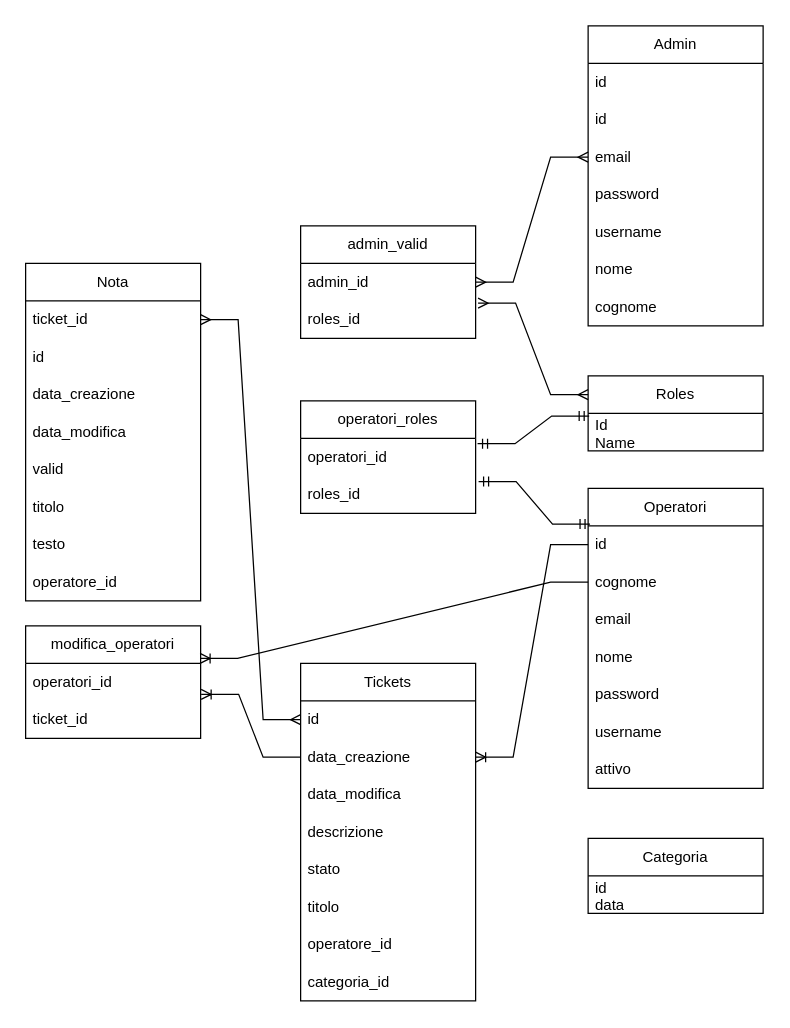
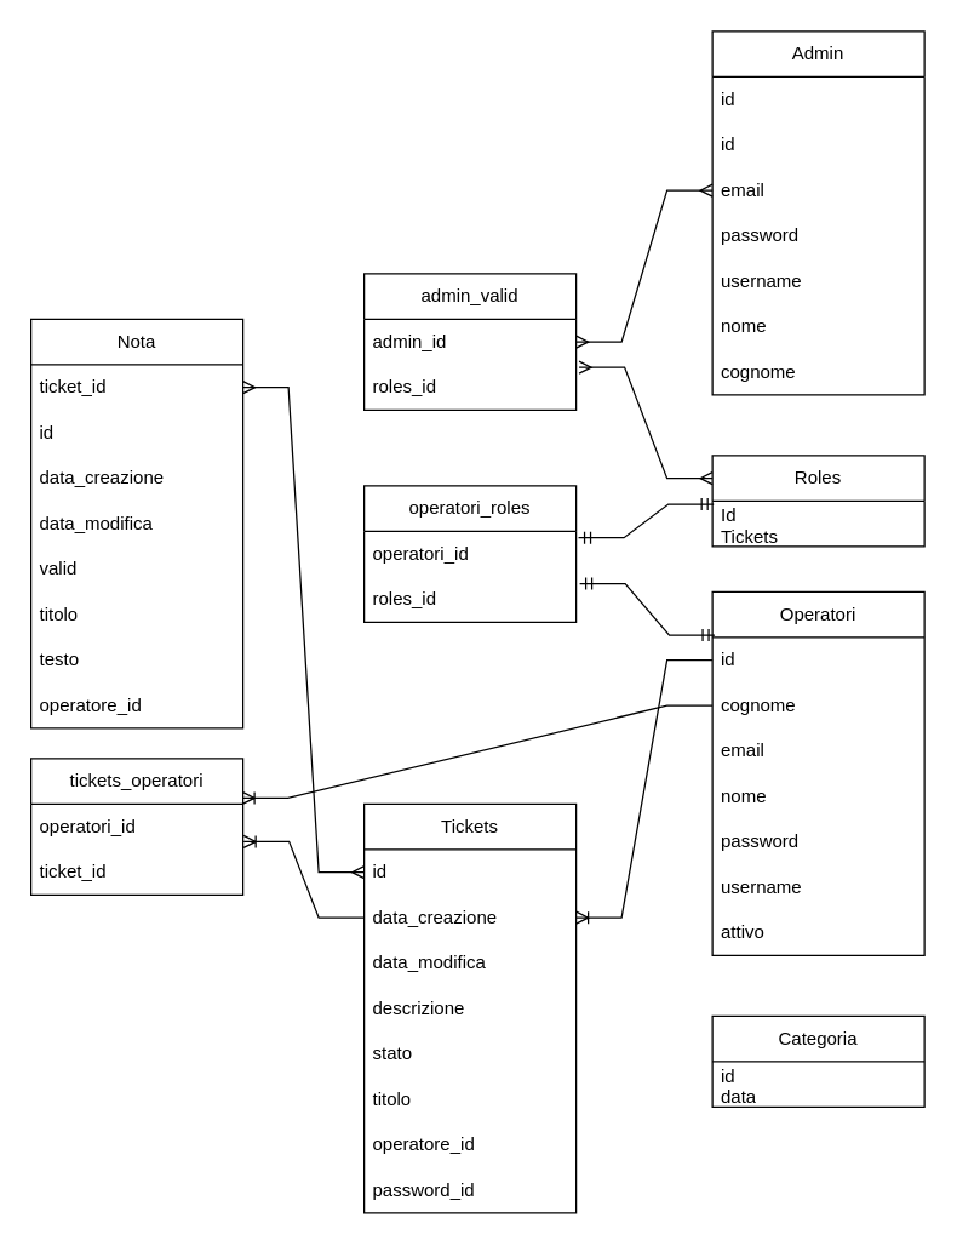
  <mxCell id="0" />
  <mxCell id="1" parent="0" />
  <mxCell id="2" value="Roles" style="swimlane;fontStyle=0;childLayout=stackLayout;horizontal=1;startSize=30;horizontalStack=0;resizeParent=1;resizeParentMax=0;resizeLast=0;collapsible=1;marginBottom=0;whiteSpace=wrap;html=1;" parent="1" vertex="1"><mxGeometry x="470" y="300" width="140" height="60" as="geometry" /></mxCell>
- <mxCell id="3" value="Id&lt;div&gt;Name&lt;/div&gt;" style="text;strokeColor=none;fillColor=none;align=left;verticalAlign=middle;spacingLeft=4;spacingRight=4;overflow=hidden;points=[[0,0.5],[1,0.5]];portConstraint=eastwest;rotatable=0;whiteSpace=wrap;html=1;" parent="2" vertex="1"><mxGeometry y="30" width="140" height="30" as="geometry" /></mxCell>
+ <mxCell id="3" value="Id&lt;div&gt;Tickets&lt;/div&gt;" style="text;strokeColor=none;fillColor=none;align=left;verticalAlign=middle;spacingLeft=4;spacingRight=4;overflow=hidden;points=[[0,0.5],[1,0.5]];portConstraint=eastwest;rotatable=0;whiteSpace=wrap;html=1;" parent="2" vertex="1"><mxGeometry y="30" width="140" height="30" as="geometry" /></mxCell>
  <mxCell id="4" value="Categoria" style="swimlane;fontStyle=0;childLayout=stackLayout;horizontal=1;startSize=30;horizontalStack=0;resizeParent=1;resizeParentMax=0;resizeLast=0;collapsible=1;marginBottom=0;whiteSpace=wrap;html=1;" parent="1" vertex="1"><mxGeometry x="470" y="670" width="140" height="60" as="geometry" /></mxCell>
  <mxCell id="5" value="&lt;div&gt;id&lt;/div&gt;&lt;div&gt;data&lt;/div&gt;" style="text;strokeColor=none;fillColor=none;align=left;verticalAlign=middle;spacingLeft=4;spacingRight=4;overflow=hidden;points=[[0,0.5],[1,0.5]];portConstraint=eastwest;rotatable=0;whiteSpace=wrap;html=1;" parent="4" vertex="1"><mxGeometry y="30" width="140" height="30" as="geometry" /></mxCell>
  <mxCell id="6" value="operatori_roles" style="swimlane;fontStyle=0;childLayout=stackLayout;horizontal=1;startSize=30;horizontalStack=0;resizeParent=1;resizeParentMax=0;resizeLast=0;collapsible=1;marginBottom=0;whiteSpace=wrap;html=1;" parent="1" vertex="1"><mxGeometry x="240" y="320" width="140" height="90" as="geometry" /></mxCell>
  <mxCell id="7" value="operatori_id" style="text;strokeColor=none;fillColor=none;align=left;verticalAlign=middle;spacingLeft=4;spacingRight=4;overflow=hidden;points=[[0,0.5],[1,0.5]];portConstraint=eastwest;rotatable=0;whiteSpace=wrap;html=1;" parent="6" vertex="1"><mxGeometry y="30" width="140" height="30" as="geometry" /></mxCell>
  <mxCell id="8" value="roles_id" style="text;strokeColor=none;fillColor=none;align=left;verticalAlign=middle;spacingLeft=4;spacingRight=4;overflow=hidden;points=[[0,0.5],[1,0.5]];portConstraint=eastwest;rotatable=0;whiteSpace=wrap;html=1;" parent="6" vertex="1"><mxGeometry y="60" width="140" height="30" as="geometry" /></mxCell>
  <mxCell id="9" value="admin_valid" style="swimlane;fontStyle=0;childLayout=stackLayout;horizontal=1;startSize=30;horizontalStack=0;resizeParent=1;resizeParentMax=0;resizeLast=0;collapsible=1;marginBottom=0;whiteSpace=wrap;html=1;" parent="1" vertex="1"><mxGeometry x="240" y="180" width="140" height="90" as="geometry" /></mxCell>
  <mxCell id="10" value="admin_id" style="text;strokeColor=none;fillColor=none;align=left;verticalAlign=middle;spacingLeft=4;spacingRight=4;overflow=hidden;points=[[0,0.5],[1,0.5]];portConstraint=eastwest;rotatable=0;whiteSpace=wrap;html=1;" parent="9" vertex="1"><mxGeometry y="30" width="140" height="30" as="geometry" /></mxCell>
  <mxCell id="11" value="roles_id" style="text;strokeColor=none;fillColor=none;align=left;verticalAlign=middle;spacingLeft=4;spacingRight=4;overflow=hidden;points=[[0,0.5],[1,0.5]];portConstraint=eastwest;rotatable=0;whiteSpace=wrap;html=1;" parent="9" vertex="1"><mxGeometry y="60" width="140" height="30" as="geometry" /></mxCell>
  <mxCell id="12" value="Tickets" style="swimlane;fontStyle=0;childLayout=stackLayout;horizontal=1;startSize=30;horizontalStack=0;resizeParent=1;resizeParentMax=0;resizeLast=0;collapsible=1;marginBottom=0;whiteSpace=wrap;html=1;" parent="1" vertex="1"><mxGeometry x="240" y="530" width="140" height="270" as="geometry" /></mxCell>
  <mxCell id="13" value="id" style="text;strokeColor=none;fillColor=none;align=left;verticalAlign=middle;spacingLeft=4;spacingRight=4;overflow=hidden;points=[[0,0.5],[1,0.5]];portConstraint=eastwest;rotatable=0;whiteSpace=wrap;html=1;" parent="12" vertex="1"><mxGeometry y="30" width="140" height="30" as="geometry" /></mxCell>
  <mxCell id="14" value="data_creazione" style="text;strokeColor=none;fillColor=none;align=left;verticalAlign=middle;spacingLeft=4;spacingRight=4;overflow=hidden;points=[[0,0.5],[1,0.5]];portConstraint=eastwest;rotatable=0;whiteSpace=wrap;html=1;" parent="12" vertex="1"><mxGeometry y="60" width="140" height="30" as="geometry" /></mxCell>
  <mxCell id="15" value="data_modifica" style="text;strokeColor=none;fillColor=none;align=left;verticalAlign=middle;spacingLeft=4;spacingRight=4;overflow=hidden;points=[[0,0.5],[1,0.5]];portConstraint=eastwest;rotatable=0;whiteSpace=wrap;html=1;" parent="12" vertex="1"><mxGeometry y="90" width="140" height="30" as="geometry" /></mxCell>
  <mxCell id="16" value="descrizione" style="text;strokeColor=none;fillColor=none;align=left;verticalAlign=middle;spacingLeft=4;spacingRight=4;overflow=hidden;points=[[0,0.5],[1,0.5]];portConstraint=eastwest;rotatable=0;whiteSpace=wrap;html=1;" parent="12" vertex="1"><mxGeometry y="120" width="140" height="30" as="geometry" /></mxCell>
  <mxCell id="17" value="stato" style="text;strokeColor=none;fillColor=none;align=left;verticalAlign=middle;spacingLeft=4;spacingRight=4;overflow=hidden;points=[[0,0.5],[1,0.5]];portConstraint=eastwest;rotatable=0;whiteSpace=wrap;html=1;" parent="12" vertex="1"><mxGeometry y="150" width="140" height="30" as="geometry" /></mxCell>
  <mxCell id="18" value="titolo" style="text;strokeColor=none;fillColor=none;align=left;verticalAlign=middle;spacingLeft=4;spacingRight=4;overflow=hidden;points=[[0,0.5],[1,0.5]];portConstraint=eastwest;rotatable=0;whiteSpace=wrap;html=1;" parent="12" vertex="1"><mxGeometry y="180" width="140" height="30" as="geometry" /></mxCell>
  <mxCell id="19" value="operatore_id" style="text;strokeColor=none;fillColor=none;align=left;verticalAlign=middle;spacingLeft=4;spacingRight=4;overflow=hidden;points=[[0,0.5],[1,0.5]];portConstraint=eastwest;rotatable=0;whiteSpace=wrap;html=1;" parent="12" vertex="1"><mxGeometry y="210" width="140" height="30" as="geometry" /></mxCell>
- <mxCell id="20" value="categoria_id" style="text;strokeColor=none;fillColor=none;align=left;verticalAlign=middle;spacingLeft=4;spacingRight=4;overflow=hidden;points=[[0,0.5],[1,0.5]];portConstraint=eastwest;rotatable=0;whiteSpace=wrap;html=1;" parent="12" vertex="1"><mxGeometry y="240" width="140" height="30" as="geometry" /></mxCell>
+ <mxCell id="20" value="password_id" style="text;strokeColor=none;fillColor=none;align=left;verticalAlign=middle;spacingLeft=4;spacingRight=4;overflow=hidden;points=[[0,0.5],[1,0.5]];portConstraint=eastwest;rotatable=0;whiteSpace=wrap;html=1;" parent="12" vertex="1"><mxGeometry y="240" width="140" height="30" as="geometry" /></mxCell>
  <mxCell id="21" value="Admin" style="swimlane;fontStyle=0;childLayout=stackLayout;horizontal=1;startSize=30;horizontalStack=0;resizeParent=1;resizeParentMax=0;resizeLast=0;collapsible=1;marginBottom=0;whiteSpace=wrap;html=1;" parent="1" vertex="1"><mxGeometry x="470" y="20" width="140" height="240" as="geometry" /></mxCell>
  <mxCell id="22" value="id" style="text;strokeColor=none;fillColor=none;align=left;verticalAlign=middle;spacingLeft=4;spacingRight=4;overflow=hidden;points=[[0,0.5],[1,0.5]];portConstraint=eastwest;rotatable=0;whiteSpace=wrap;html=1;" parent="21" vertex="1"><mxGeometry y="30" width="140" height="30" as="geometry" /></mxCell>
  <mxCell id="23" value="id" style="text;strokeColor=none;fillColor=none;align=left;verticalAlign=middle;spacingLeft=4;spacingRight=4;overflow=hidden;points=[[0,0.5],[1,0.5]];portConstraint=eastwest;rotatable=0;whiteSpace=wrap;html=1;" parent="21" vertex="1"><mxGeometry y="60" width="140" height="30" as="geometry" /></mxCell>
  <mxCell id="24" value="email" style="text;strokeColor=none;fillColor=none;align=left;verticalAlign=middle;spacingLeft=4;spacingRight=4;overflow=hidden;points=[[0,0.5],[1,0.5]];portConstraint=eastwest;rotatable=0;whiteSpace=wrap;html=1;" parent="21" vertex="1"><mxGeometry y="90" width="140" height="30" as="geometry" /></mxCell>
  <mxCell id="25" value="password" style="text;strokeColor=none;fillColor=none;align=left;verticalAlign=middle;spacingLeft=4;spacingRight=4;overflow=hidden;points=[[0,0.5],[1,0.5]];portConstraint=eastwest;rotatable=0;whiteSpace=wrap;html=1;" parent="21" vertex="1"><mxGeometry y="120" width="140" height="30" as="geometry" /></mxCell>
  <mxCell id="26" value="username" style="text;strokeColor=none;fillColor=none;align=left;verticalAlign=middle;spacingLeft=4;spacingRight=4;overflow=hidden;points=[[0,0.5],[1,0.5]];portConstraint=eastwest;rotatable=0;whiteSpace=wrap;html=1;" parent="21" vertex="1"><mxGeometry y="150" width="140" height="30" as="geometry" /></mxCell>
  <mxCell id="27" value="nome" style="text;strokeColor=none;fillColor=none;align=left;verticalAlign=middle;spacingLeft=4;spacingRight=4;overflow=hidden;points=[[0,0.5],[1,0.5]];portConstraint=eastwest;rotatable=0;whiteSpace=wrap;html=1;" parent="21" vertex="1"><mxGeometry y="180" width="140" height="30" as="geometry" /></mxCell>
  <mxCell id="28" value="cognome" style="text;strokeColor=none;fillColor=none;align=left;verticalAlign=middle;spacingLeft=4;spacingRight=4;overflow=hidden;points=[[0,0.5],[1,0.5]];portConstraint=eastwest;rotatable=0;whiteSpace=wrap;html=1;" parent="21" vertex="1"><mxGeometry y="210" width="140" height="30" as="geometry" /></mxCell>
  <mxCell id="29" value="Nota" style="swimlane;fontStyle=0;childLayout=stackLayout;horizontal=1;startSize=30;horizontalStack=0;resizeParent=1;resizeParentMax=0;resizeLast=0;collapsible=1;marginBottom=0;whiteSpace=wrap;html=1;" parent="1" vertex="1"><mxGeometry x="20" y="210" width="140" height="270" as="geometry" /></mxCell>
  <mxCell id="30" value="ticket_id" style="text;strokeColor=none;fillColor=none;align=left;verticalAlign=middle;spacingLeft=4;spacingRight=4;overflow=hidden;points=[[0,0.5],[1,0.5]];portConstraint=eastwest;rotatable=0;whiteSpace=wrap;html=1;" parent="29" vertex="1"><mxGeometry y="30" width="140" height="30" as="geometry" /></mxCell>
  <mxCell id="31" value="id" style="text;strokeColor=none;fillColor=none;align=left;verticalAlign=middle;spacingLeft=4;spacingRight=4;overflow=hidden;points=[[0,0.5],[1,0.5]];portConstraint=eastwest;rotatable=0;whiteSpace=wrap;html=1;" parent="29" vertex="1"><mxGeometry y="60" width="140" height="30" as="geometry" /></mxCell>
  <mxCell id="32" value="data_creazione" style="text;strokeColor=none;fillColor=none;align=left;verticalAlign=middle;spacingLeft=4;spacingRight=4;overflow=hidden;points=[[0,0.5],[1,0.5]];portConstraint=eastwest;rotatable=0;whiteSpace=wrap;html=1;" parent="29" vertex="1"><mxGeometry y="90" width="140" height="30" as="geometry" /></mxCell>
  <mxCell id="33" value="data_modifica" style="text;strokeColor=none;fillColor=none;align=left;verticalAlign=middle;spacingLeft=4;spacingRight=4;overflow=hidden;points=[[0,0.5],[1,0.5]];portConstraint=eastwest;rotatable=0;whiteSpace=wrap;html=1;" parent="29" vertex="1"><mxGeometry y="120" width="140" height="30" as="geometry" /></mxCell>
  <mxCell id="34" value="valid" style="text;strokeColor=none;fillColor=none;align=left;verticalAlign=middle;spacingLeft=4;spacingRight=4;overflow=hidden;points=[[0,0.5],[1,0.5]];portConstraint=eastwest;rotatable=0;whiteSpace=wrap;html=1;" parent="29" vertex="1"><mxGeometry y="150" width="140" height="30" as="geometry" /></mxCell>
  <mxCell id="35" value="titolo" style="text;strokeColor=none;fillColor=none;align=left;verticalAlign=middle;spacingLeft=4;spacingRight=4;overflow=hidden;points=[[0,0.5],[1,0.5]];portConstraint=eastwest;rotatable=0;whiteSpace=wrap;html=1;" parent="29" vertex="1"><mxGeometry y="180" width="140" height="30" as="geometry" /></mxCell>
  <mxCell id="36" value="testo" style="text;strokeColor=none;fillColor=none;align=left;verticalAlign=middle;spacingLeft=4;spacingRight=4;overflow=hidden;points=[[0,0.5],[1,0.5]];portConstraint=eastwest;rotatable=0;whiteSpace=wrap;html=1;" parent="29" vertex="1"><mxGeometry y="210" width="140" height="30" as="geometry" /></mxCell>
  <mxCell id="37" value="operatore_id" style="text;strokeColor=none;fillColor=none;align=left;verticalAlign=middle;spacingLeft=4;spacingRight=4;overflow=hidden;points=[[0,0.5],[1,0.5]];portConstraint=eastwest;rotatable=0;whiteSpace=wrap;html=1;" parent="29" vertex="1"><mxGeometry y="240" width="140" height="30" as="geometry" /></mxCell>
  <mxCell id="38" value="Operatori" style="swimlane;fontStyle=0;childLayout=stackLayout;horizontal=1;startSize=30;horizontalStack=0;resizeParent=1;resizeParentMax=0;resizeLast=0;collapsible=1;marginBottom=0;whiteSpace=wrap;html=1;" parent="1" vertex="1"><mxGeometry x="470" y="390" width="140" height="240" as="geometry" /></mxCell>
  <mxCell id="39" value="id" style="text;strokeColor=none;fillColor=none;align=left;verticalAlign=middle;spacingLeft=4;spacingRight=4;overflow=hidden;points=[[0,0.5],[1,0.5]];portConstraint=eastwest;rotatable=0;whiteSpace=wrap;html=1;" parent="38" vertex="1"><mxGeometry y="30" width="140" height="30" as="geometry" /></mxCell>
  <mxCell id="40" value="cognome" style="text;strokeColor=none;fillColor=none;align=left;verticalAlign=middle;spacingLeft=4;spacingRight=4;overflow=hidden;points=[[0,0.5],[1,0.5]];portConstraint=eastwest;rotatable=0;whiteSpace=wrap;html=1;" parent="38" vertex="1"><mxGeometry y="60" width="140" height="30" as="geometry" /></mxCell>
  <mxCell id="41" value="email" style="text;strokeColor=none;fillColor=none;align=left;verticalAlign=middle;spacingLeft=4;spacingRight=4;overflow=hidden;points=[[0,0.5],[1,0.5]];portConstraint=eastwest;rotatable=0;whiteSpace=wrap;html=1;" parent="38" vertex="1"><mxGeometry y="90" width="140" height="30" as="geometry" /></mxCell>
  <mxCell id="42" value="nome" style="text;strokeColor=none;fillColor=none;align=left;verticalAlign=middle;spacingLeft=4;spacingRight=4;overflow=hidden;points=[[0,0.5],[1,0.5]];portConstraint=eastwest;rotatable=0;whiteSpace=wrap;html=1;" parent="38" vertex="1"><mxGeometry y="120" width="140" height="30" as="geometry" /></mxCell>
  <mxCell id="43" value="password" style="text;strokeColor=none;fillColor=none;align=left;verticalAlign=middle;spacingLeft=4;spacingRight=4;overflow=hidden;points=[[0,0.5],[1,0.5]];portConstraint=eastwest;rotatable=0;whiteSpace=wrap;html=1;" parent="38" vertex="1"><mxGeometry y="150" width="140" height="30" as="geometry" /></mxCell>
  <mxCell id="44" value="username" style="text;strokeColor=none;fillColor=none;align=left;verticalAlign=middle;spacingLeft=4;spacingRight=4;overflow=hidden;points=[[0,0.5],[1,0.5]];portConstraint=eastwest;rotatable=0;whiteSpace=wrap;html=1;" parent="38" vertex="1"><mxGeometry y="180" width="140" height="30" as="geometry" /></mxCell>
  <mxCell id="45" value="attivo" style="text;strokeColor=none;fillColor=none;align=left;verticalAlign=middle;spacingLeft=4;spacingRight=4;overflow=hidden;points=[[0,0.5],[1,0.5]];portConstraint=eastwest;rotatable=0;whiteSpace=wrap;html=1;" parent="38" vertex="1"><mxGeometry y="210" width="140" height="30" as="geometry" /></mxCell>
- <mxCell id="46" value="modifica_operatori" style="swimlane;fontStyle=0;childLayout=stackLayout;horizontal=1;startSize=30;horizontalStack=0;resizeParent=1;resizeParentMax=0;resizeLast=0;collapsible=1;marginBottom=0;whiteSpace=wrap;html=1;" parent="1" vertex="1"><mxGeometry x="20" y="500" width="140" height="90" as="geometry" /></mxCell>
+ <mxCell id="46" value="tickets_operatori" style="swimlane;fontStyle=0;childLayout=stackLayout;horizontal=1;startSize=30;horizontalStack=0;resizeParent=1;resizeParentMax=0;resizeLast=0;collapsible=1;marginBottom=0;whiteSpace=wrap;html=1;" parent="1" vertex="1"><mxGeometry x="20" y="500" width="140" height="90" as="geometry" /></mxCell>
  <mxCell id="47" value="operatori_id" style="text;strokeColor=none;fillColor=none;align=left;verticalAlign=middle;spacingLeft=4;spacingRight=4;overflow=hidden;points=[[0,0.5],[1,0.5]];portConstraint=eastwest;rotatable=0;whiteSpace=wrap;html=1;" parent="46" vertex="1"><mxGeometry y="30" width="140" height="30" as="geometry" /></mxCell>
  <mxCell id="48" value="ticket_id" style="text;strokeColor=none;fillColor=none;align=left;verticalAlign=middle;spacingLeft=4;spacingRight=4;overflow=hidden;points=[[0,0.5],[1,0.5]];portConstraint=eastwest;rotatable=0;whiteSpace=wrap;html=1;" parent="46" vertex="1"><mxGeometry y="60" width="140" height="30" as="geometry" /></mxCell>
  <mxCell id="49" value="" style="edgeStyle=entityRelationEdgeStyle;fontSize=12;html=1;endArrow=ERoneToMany;rounded=0;exitX=0;exitY=0.5;exitDx=0;exitDy=0;entryX=1;entryY=0.5;entryDx=0;entryDy=0;" parent="1" source="39" target="14" edge="1"><mxGeometry width="100" height="100" relative="1" as="geometry"><mxPoint x="210" y="410" as="sourcePoint" /><mxPoint x="220" y="320" as="targetPoint" /></mxGeometry></mxCell>
  <mxCell id="50" value="" style="edgeStyle=entityRelationEdgeStyle;fontSize=12;html=1;endArrow=ERmandOne;startArrow=ERmandOne;rounded=0;entryX=0.006;entryY=0.073;entryDx=0;entryDy=0;entryPerimeter=0;exitX=1.011;exitY=0.14;exitDx=0;exitDy=0;exitPerimeter=0;" parent="1" source="7" target="3" edge="1"><mxGeometry width="100" height="100" relative="1" as="geometry"><mxPoint x="210" y="310" as="sourcePoint" /><mxPoint x="310" y="210" as="targetPoint" /></mxGeometry></mxCell>
  <mxCell id="51" value="" style="edgeStyle=entityRelationEdgeStyle;fontSize=12;html=1;endArrow=ERmany;startArrow=ERmany;rounded=0;entryX=0;entryY=0.5;entryDx=0;entryDy=0;exitX=1;exitY=0.5;exitDx=0;exitDy=0;" parent="1" source="10" target="24" edge="1"><mxGeometry width="100" height="100" relative="1" as="geometry"><mxPoint x="210" y="310" as="sourcePoint" /><mxPoint x="310" y="210" as="targetPoint" /></mxGeometry></mxCell>
  <mxCell id="52" value="" style="edgeStyle=entityRelationEdgeStyle;fontSize=12;html=1;endArrow=ERmany;startArrow=ERmany;rounded=0;exitX=0;exitY=0.5;exitDx=0;exitDy=0;entryX=1;entryY=0.5;entryDx=0;entryDy=0;" parent="1" source="13" target="30" edge="1"><mxGeometry width="100" height="100" relative="1" as="geometry"><mxPoint x="210" y="610" as="sourcePoint" /><mxPoint x="310" y="510" as="targetPoint" /></mxGeometry></mxCell>
  <mxCell id="53" value="" style="edgeStyle=entityRelationEdgeStyle;fontSize=12;html=1;endArrow=ERoneToMany;rounded=0;exitX=0;exitY=0.5;exitDx=0;exitDy=0;entryX=1.003;entryY=0.827;entryDx=0;entryDy=0;entryPerimeter=0;" parent="1" source="14" target="47" edge="1"><mxGeometry width="100" height="100" relative="1" as="geometry"><mxPoint x="210" y="620" as="sourcePoint" /><mxPoint x="310" y="520" as="targetPoint" /></mxGeometry></mxCell>
  <mxCell id="54" value="" style="edgeStyle=entityRelationEdgeStyle;fontSize=12;html=1;endArrow=ERoneToMany;rounded=0;entryX=0.997;entryY=-0.133;entryDx=0;entryDy=0;entryPerimeter=0;exitX=0;exitY=0.5;exitDx=0;exitDy=0;" parent="1" source="40" target="47" edge="1"><mxGeometry width="100" height="100" relative="1" as="geometry"><mxPoint x="468.46" y="476.5" as="sourcePoint" /><mxPoint x="82.8" y="592.49" as="targetPoint" /></mxGeometry></mxCell>
  <mxCell id="55" value="" style="edgeStyle=entityRelationEdgeStyle;fontSize=12;html=1;endArrow=ERmandOne;startArrow=ERmandOne;rounded=0;entryX=0.011;entryY=-0.047;entryDx=0;entryDy=0;entryPerimeter=0;exitX=1.017;exitY=0.153;exitDx=0;exitDy=0;exitPerimeter=0;" edge="1" parent="1" source="8" target="39"><mxGeometry width="100" height="100" relative="1" as="geometry"><mxPoint x="260" y="420" as="sourcePoint" /><mxPoint x="360" y="320" as="targetPoint" /></mxGeometry></mxCell>
  <mxCell id="56" value="" style="edgeStyle=entityRelationEdgeStyle;fontSize=12;html=1;endArrow=ERmany;startArrow=ERmany;rounded=0;entryX=0;entryY=0.25;entryDx=0;entryDy=0;exitX=1.014;exitY=0.06;exitDx=0;exitDy=0;exitPerimeter=0;" edge="1" parent="1" source="11" target="2"><mxGeometry width="100" height="100" relative="1" as="geometry"><mxPoint x="260" y="320" as="sourcePoint" /><mxPoint x="360" y="220" as="targetPoint" /></mxGeometry></mxCell>
